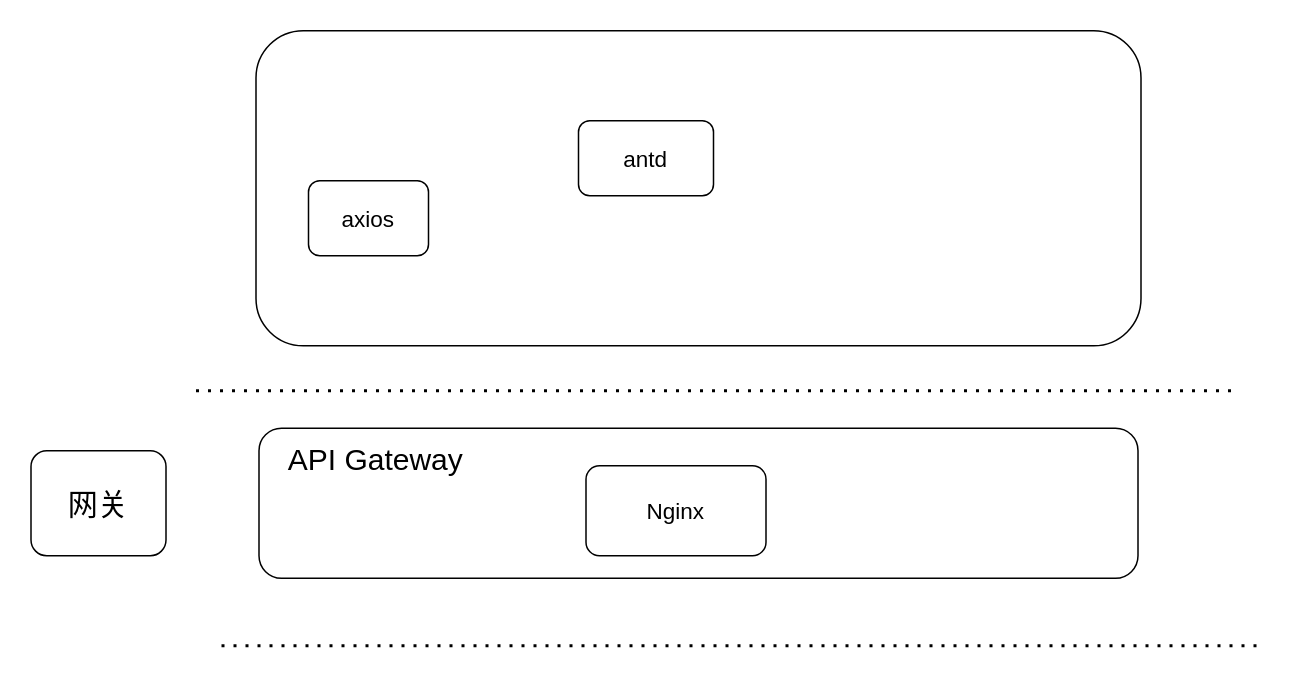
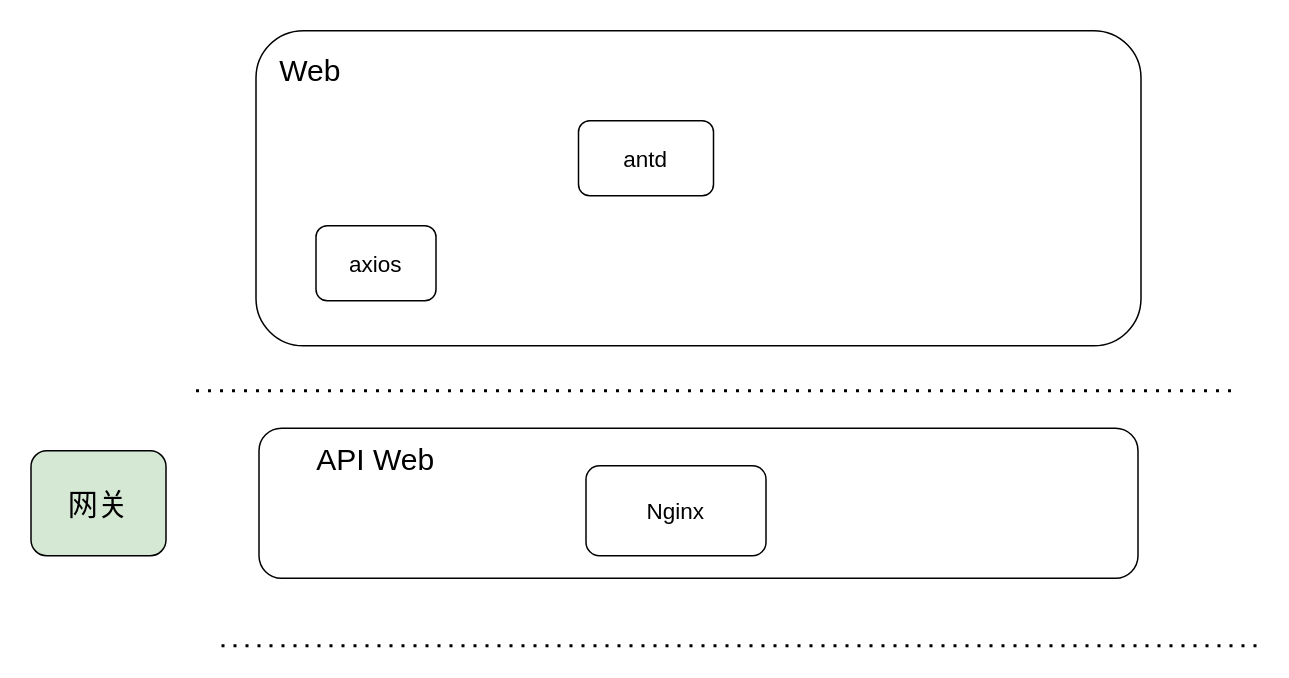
  <mxCell id="0" />
  <mxCell id="1" parent="0" />
  <mxCell id="2" value="" style="endArrow=none;dashed=1;html=1;dashPattern=1 3;strokeWidth=2;rounded=0;" edge="1" parent="1"><mxGeometry width="50" height="50" relative="1" as="geometry"><mxPoint x="130" y="260" as="sourcePoint" /><mxPoint x="820" y="260" as="targetPoint" /></mxGeometry></mxCell>
  <mxCell id="3" value="" style="rounded=1;whiteSpace=wrap;html=1;" vertex="1" parent="1"><mxGeometry x="170" y="20" width="590" height="210" as="geometry" /></mxCell>
- <mxCell id="5" value="axios" style="rounded=1;whiteSpace=wrap;html=1;fontSize=15;" vertex="1" parent="1"><mxGeometry x="205" y="120" width="80" height="50" as="geometry" /></mxCell>
+ <mxCell id="4" value="Web" style="text;strokeColor=none;fillColor=none;align=left;verticalAlign=middle;spacingLeft=4;spacingRight=4;overflow=hidden;points=[[0,0.5],[1,0.5]];portConstraint=eastwest;rotatable=0;fontSize=20;" vertex="1" parent="1"><mxGeometry x="180" y="30" width="80" height="30" as="geometry" /></mxCell>
+ <mxCell id="5" value="axios" style="rounded=1;whiteSpace=wrap;html=1;fontSize=15;" vertex="1" parent="1"><mxGeometry x="210" y="150" width="80" height="50" as="geometry" /></mxCell>
  <mxCell id="6" value="antd" style="rounded=1;whiteSpace=wrap;html=1;fontSize=15;" vertex="1" parent="1"><mxGeometry x="385" y="80" width="90" height="50" as="geometry" /></mxCell>
  <mxCell id="7" value="" style="rounded=1;whiteSpace=wrap;html=1;" vertex="1" parent="1"><mxGeometry x="172" y="285" width="586" height="100" as="geometry" /></mxCell>
- <mxCell id="8" value="API Gateway" style="text;html=1;strokeColor=none;fillColor=none;align=center;verticalAlign=middle;whiteSpace=wrap;rounded=0;fontSize=20;" vertex="1" parent="1"><mxGeometry x="162" y="290" width="176" height="30" as="geometry" /></mxCell>
+ <mxCell id="8" value="API Web" style="text;html=1;strokeColor=none;fillColor=none;align=center;verticalAlign=middle;whiteSpace=wrap;rounded=0;fontSize=20;" vertex="1" parent="1"><mxGeometry x="162" y="290" width="176" height="30" as="geometry" /></mxCell>
  <mxCell id="9" value="Nginx" style="rounded=1;whiteSpace=wrap;html=1;fontSize=15;" vertex="1" parent="1"><mxGeometry x="390" y="310" width="120" height="60" as="geometry" /></mxCell>
  <mxCell id="10" value="" style="endArrow=none;dashed=1;html=1;dashPattern=1 3;strokeWidth=2;rounded=0;" edge="1" parent="1"><mxGeometry width="50" height="50" relative="1" as="geometry"><mxPoint x="147" y="430" as="sourcePoint" /><mxPoint x="837" y="430" as="targetPoint" /></mxGeometry></mxCell>
- <mxCell id="11" value="&lt;span style=&quot;font-size: 20px;&quot;&gt;网关&lt;/span&gt;" style="rounded=1;whiteSpace=wrap;html=1;direction=south;" vertex="1" parent="1"><mxGeometry x="20" y="300" width="90" height="70" as="geometry" /></mxCell>
+ <mxCell id="11" value="&lt;span style=&quot;font-size: 20px;&quot;&gt;网关&lt;/span&gt;" style="rounded=1;whiteSpace=wrap;html=1;direction=south;fillColor=#d5e8d4;" vertex="1" parent="1"><mxGeometry x="20" y="300" width="90" height="70" as="geometry" /></mxCell>
